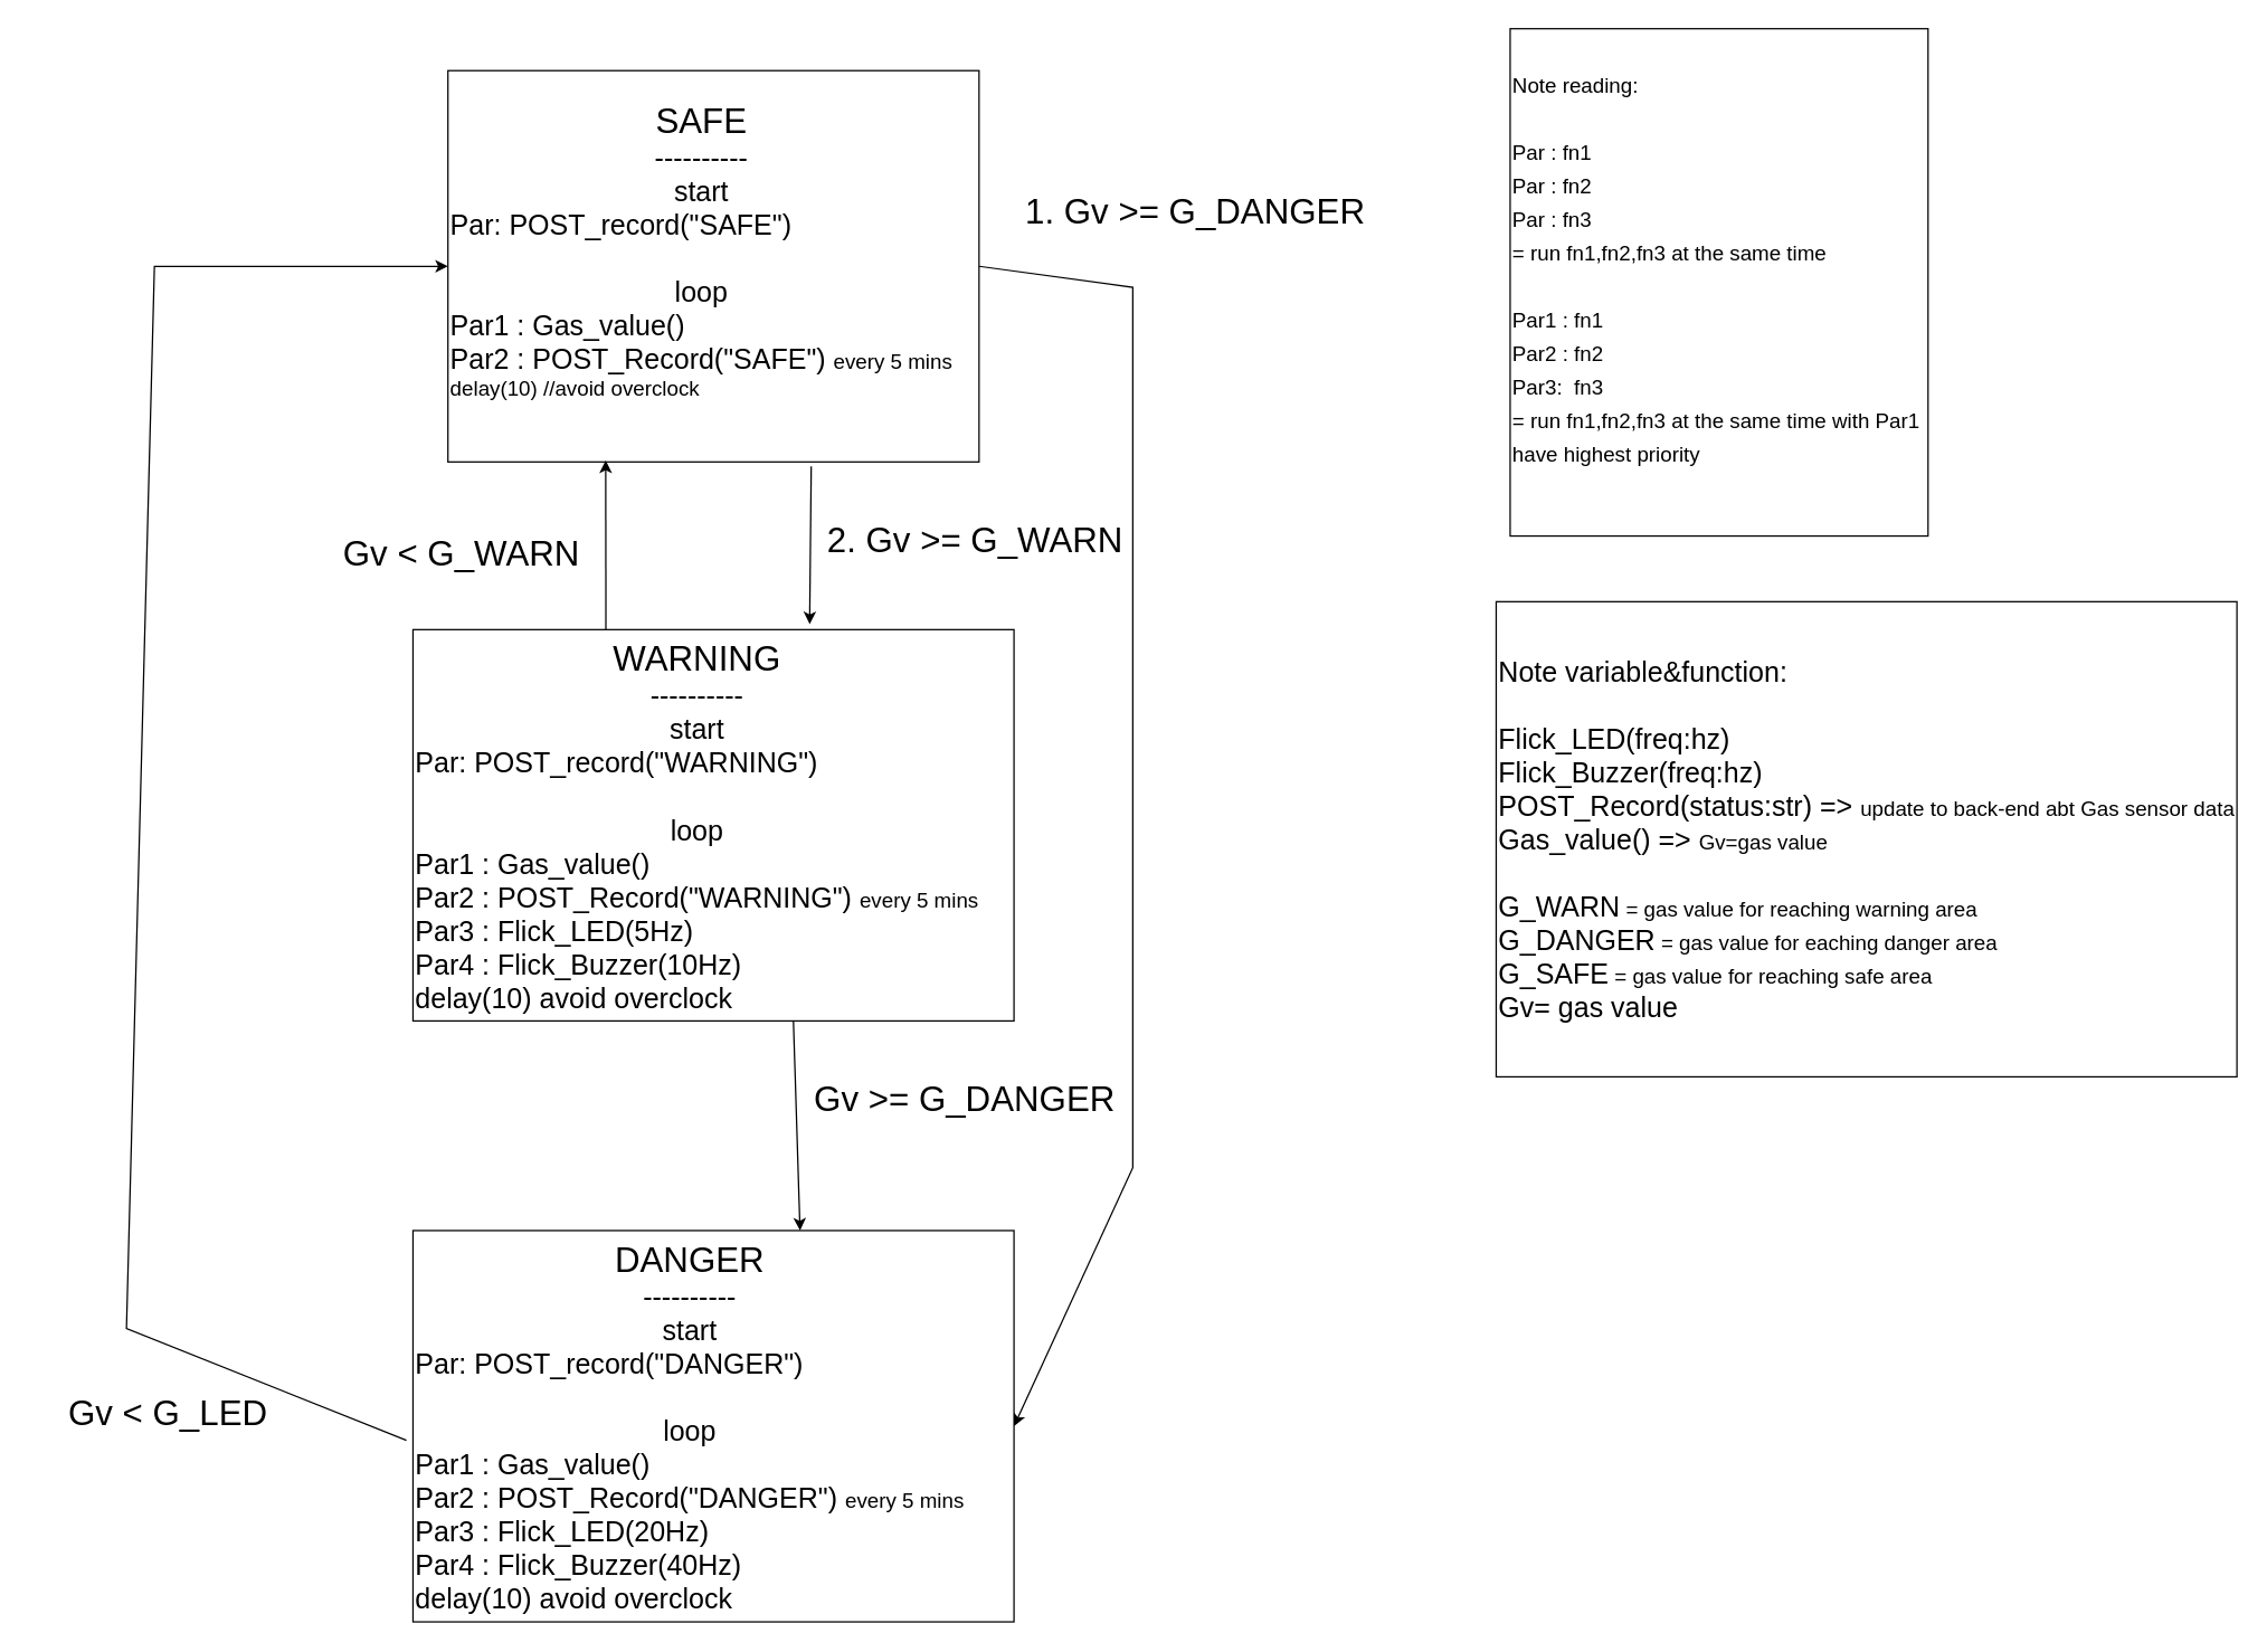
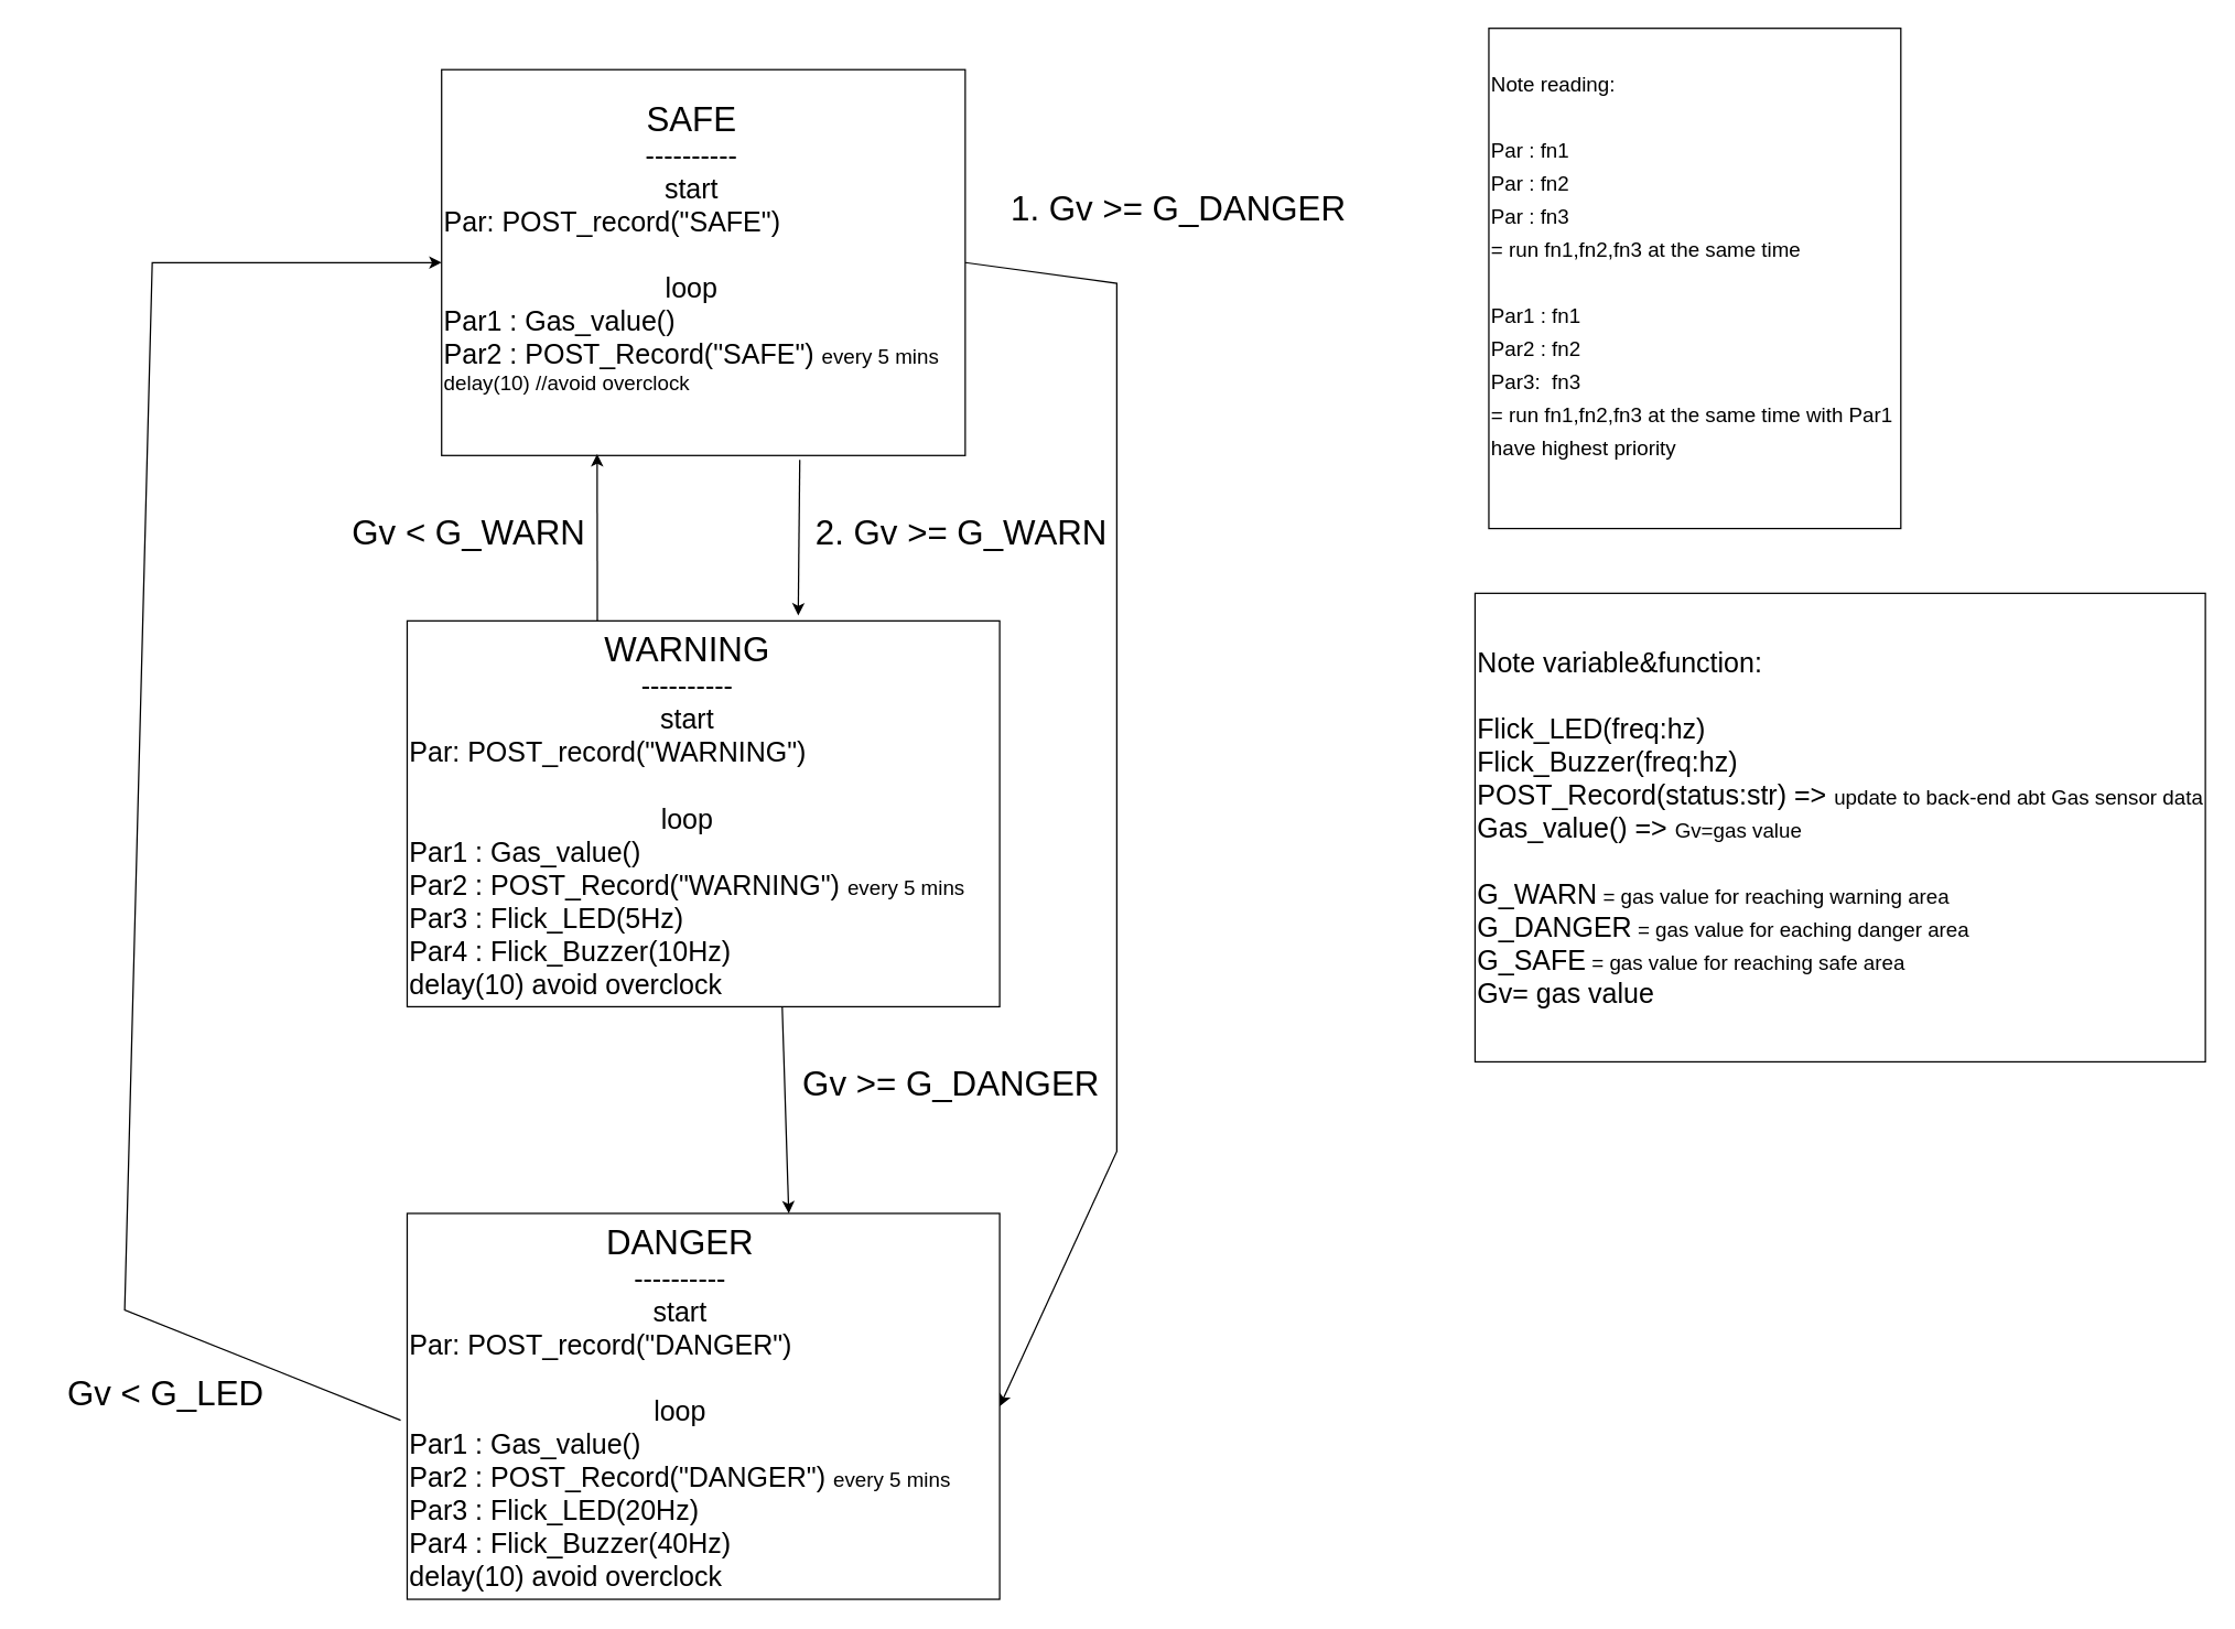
  <mxCell id="0" />
  <mxCell id="1" parent="0" />
  <mxCell id="2" value="&lt;div style=&quot;text-align: center;&quot;&gt;&lt;span style=&quot;background-color: initial;&quot;&gt;&lt;font style=&quot;font-size: 25px;&quot;&gt;SAFE&lt;/font&gt;&lt;/span&gt;&lt;/div&gt;&lt;div style=&quot;text-align: center; font-size: 20px;&quot;&gt;&lt;span style=&quot;background-color: initial;&quot;&gt;&lt;font style=&quot;font-size: 20px;&quot;&gt;----------&lt;/font&gt;&lt;/span&gt;&lt;/div&gt;&lt;div style=&quot;text-align: center; font-size: 20px;&quot;&gt;start&lt;/div&gt;&lt;div style=&quot;font-size: 20px;&quot;&gt;Par: POST_record(&quot;SAFE&quot;)&lt;/div&gt;&lt;div style=&quot;font-size: 20px;&quot;&gt;&lt;br&gt;&lt;/div&gt;&lt;div style=&quot;text-align: center; font-size: 20px;&quot;&gt;&lt;font style=&quot;font-size: 20px;&quot;&gt;loop&lt;/font&gt;&lt;/div&gt;&lt;div style=&quot;font-size: 20px;&quot;&gt;Par1 : Gas_value()&lt;br&gt;&lt;/div&gt;&lt;div style=&quot;&quot;&gt;&lt;font style=&quot;font-size: 20px;&quot;&gt;Par2 : POST_Record(&quot;SAFE&quot;) &lt;/font&gt;&lt;font style=&quot;font-size: 15px;&quot;&gt;every 5 mins&lt;/font&gt;&lt;/div&gt;&lt;div style=&quot;&quot;&gt;&lt;span style=&quot;font-size: 15px;&quot;&gt;delay(10) //avoid overclock&lt;/span&gt;&lt;/div&gt;&lt;div style=&quot;font-size: 20px;&quot;&gt;&lt;br&gt;&lt;/div&gt;" style="rounded=0;whiteSpace=wrap;html=1;align=left;" parent="1" vertex="1"><mxGeometry x="320" y="50" width="380" height="280" as="geometry" /></mxCell>
  <mxCell id="3" value="" style="endArrow=classic;html=1;rounded=0;fontSize=15;exitX=1;exitY=0.5;exitDx=0;exitDy=0;entryX=1;entryY=0.5;entryDx=0;entryDy=0;" parent="1" source="2" target="9" edge="1"><mxGeometry width="50" height="50" relative="1" as="geometry"><mxPoint x="640" y="340" as="sourcePoint" /><mxPoint x="570" y="835" as="targetPoint" /><Array as="points"><mxPoint x="810" y="205" /><mxPoint x="810" y="835" /></Array></mxGeometry></mxCell>
  <mxCell id="4" value="" style="endArrow=classic;html=1;rounded=0;fontSize=20;entryX=0.66;entryY=-0.014;entryDx=0;entryDy=0;exitX=0.684;exitY=1.011;exitDx=0;exitDy=0;entryPerimeter=0;exitPerimeter=0;" parent="1" source="2" target="8" edge="1"><mxGeometry width="50" height="50" relative="1" as="geometry"><mxPoint x="520" y="470" as="sourcePoint" /><mxPoint x="589.25" y="376.35" as="targetPoint" /></mxGeometry></mxCell>
  <mxCell id="5" value="" style="endArrow=classic;html=1;rounded=0;fontSize=20;exitX=-0.011;exitY=0.536;exitDx=0;exitDy=0;exitPerimeter=0;entryX=0;entryY=0.5;entryDx=0;entryDy=0;" parent="1" source="9" target="2" edge="1"><mxGeometry width="50" height="50" relative="1" as="geometry"><mxPoint x="417.3" y="841.75" as="sourcePoint" /><mxPoint x="370" y="180" as="targetPoint" /><Array as="points"><mxPoint x="90" y="950" /><mxPoint x="110" y="190" /></Array></mxGeometry></mxCell>
  <mxCell id="6" value="&lt;font style=&quot;font-size: 15px;&quot;&gt;Note reading:&lt;br&gt;&lt;br&gt;Par : fn1&lt;br&gt;Par : fn2&lt;br&gt;Par : fn3&lt;br&gt;= run fn1,fn2,fn3 at the same time&amp;nbsp;&lt;br&gt;&lt;br&gt;Par1 : fn1&lt;br&gt;Par2 : fn2&lt;br&gt;Par3:&amp;nbsp; fn3&lt;br&gt;= run fn1,fn2,fn3 at the same time with Par1 have highest priority&lt;br&gt;&lt;br&gt;&lt;/font&gt;" style="rounded=0;whiteSpace=wrap;html=1;fontSize=20;align=left;" parent="1" vertex="1"><mxGeometry x="1080" y="20" width="299" height="363" as="geometry" /></mxCell>
  <mxCell id="7" value="Note variable&amp;amp;function:&lt;br&gt;&lt;br&gt;Flick_LED(freq:hz)&lt;br&gt;Flick_Buzzer(freq:hz)&lt;br&gt;POST_Record(status:str) =&amp;gt; &lt;font style=&quot;&quot;&gt;&lt;span style=&quot;font-size: 15px;&quot;&gt;update to back-end abt Gas sensor data&lt;br&gt;&lt;/span&gt;Gas_value() =&amp;gt; &lt;font style=&quot;font-size: 15px;&quot;&gt;Gv=gas value&lt;/font&gt;&lt;br&gt;&lt;br&gt;&lt;font style=&quot;font-size: 20px;&quot;&gt;G_WARN&lt;/font&gt;&lt;/font&gt;&lt;font style=&quot;&quot;&gt;&lt;span style=&quot;font-size: 15px;&quot;&gt;&amp;nbsp;= gas value for reaching warning area&lt;/span&gt;&lt;br&gt;&lt;font style=&quot;font-size: 20px;&quot;&gt;G_DANGER&lt;/font&gt;&lt;/font&gt;&lt;font style=&quot;&quot;&gt;&lt;span style=&quot;font-size: 15px;&quot;&gt;&amp;nbsp;= gas value for eaching danger area&lt;/span&gt;&lt;br&gt;&lt;font style=&quot;font-size: 20px;&quot;&gt;G_SAFE&lt;/font&gt;&lt;/font&gt;&lt;font style=&quot;&quot;&gt;&lt;span style=&quot;font-size: 15px;&quot;&gt;&amp;nbsp;= gas value for reaching safe area&lt;/span&gt;&lt;br&gt;&lt;font style=&quot;font-size: 20px;&quot;&gt;Gv= gas value&lt;/font&gt;&lt;br&gt;&lt;/font&gt;" style="rounded=0;whiteSpace=wrap;html=1;fontSize=20;align=left;" vertex="1" parent="1"><mxGeometry x="1070" y="430" width="530" height="340" as="geometry" /></mxCell>
  <mxCell id="8" value="&lt;div style=&quot;text-align: center;&quot;&gt;&lt;span style=&quot;background-color: initial;&quot;&gt;&lt;font style=&quot;font-size: 25px;&quot;&gt;WARNING&lt;/font&gt;&lt;/span&gt;&lt;/div&gt;&lt;div style=&quot;text-align: center; font-size: 20px;&quot;&gt;&lt;span style=&quot;background-color: initial;&quot;&gt;&lt;font style=&quot;font-size: 20px;&quot;&gt;----------&lt;/font&gt;&lt;/span&gt;&lt;/div&gt;&lt;div style=&quot;text-align: center; font-size: 20px;&quot;&gt;start&lt;/div&gt;&lt;div style=&quot;font-size: 20px;&quot;&gt;Par: POST_record(&quot;WARNING&quot;)&lt;/div&gt;&lt;div style=&quot;font-size: 20px;&quot;&gt;&lt;br&gt;&lt;/div&gt;&lt;div style=&quot;text-align: center; font-size: 20px;&quot;&gt;&lt;font style=&quot;font-size: 20px;&quot;&gt;loop&lt;/font&gt;&lt;/div&gt;&lt;div style=&quot;font-size: 20px;&quot;&gt;Par1 : Gas_value()&lt;br&gt;&lt;/div&gt;&lt;div style=&quot;&quot;&gt;&lt;font style=&quot;font-size: 20px;&quot;&gt;Par2 : POST_Record(&quot;WARNING&quot;) &lt;/font&gt;&lt;font style=&quot;font-size: 15px;&quot;&gt;every 5 mins&lt;/font&gt;&lt;/div&gt;&lt;div style=&quot;font-size: 20px;&quot;&gt;Par3 : Flick_LED(5Hz)&lt;/div&gt;&lt;div style=&quot;font-size: 20px;&quot;&gt;Par4 : Flick_Buzzer(10Hz)&lt;/div&gt;&lt;div style=&quot;font-size: 20px;&quot;&gt;delay(10) avoid overclock&lt;/div&gt;" style="rounded=0;whiteSpace=wrap;html=1;align=left;" vertex="1" parent="1"><mxGeometry x="295" y="450" width="430" height="280" as="geometry" /></mxCell>
  <mxCell id="9" value="&lt;div style=&quot;text-align: center;&quot;&gt;&lt;span style=&quot;background-color: initial;&quot;&gt;&lt;font style=&quot;font-size: 25px;&quot;&gt;DANGER&lt;/font&gt;&lt;/span&gt;&lt;/div&gt;&lt;div style=&quot;text-align: center; font-size: 20px;&quot;&gt;&lt;span style=&quot;background-color: initial;&quot;&gt;&lt;font style=&quot;font-size: 20px;&quot;&gt;----------&lt;/font&gt;&lt;/span&gt;&lt;/div&gt;&lt;div style=&quot;text-align: center; font-size: 20px;&quot;&gt;start&lt;/div&gt;&lt;div style=&quot;font-size: 20px;&quot;&gt;Par: POST_record(&quot;DANGER&quot;)&lt;/div&gt;&lt;div style=&quot;font-size: 20px;&quot;&gt;&lt;br&gt;&lt;/div&gt;&lt;div style=&quot;text-align: center; font-size: 20px;&quot;&gt;&lt;font style=&quot;font-size: 20px;&quot;&gt;loop&lt;/font&gt;&lt;/div&gt;&lt;div style=&quot;font-size: 20px;&quot;&gt;Par1 : Gas_value()&lt;br&gt;&lt;/div&gt;&lt;div style=&quot;&quot;&gt;&lt;font style=&quot;font-size: 20px;&quot;&gt;Par2 : POST_Record(&quot;DANGER&quot;) &lt;/font&gt;&lt;font style=&quot;font-size: 15px;&quot;&gt;every 5 mins&lt;/font&gt;&lt;/div&gt;&lt;div style=&quot;font-size: 20px;&quot;&gt;Par3 : Flick_LED(20Hz)&lt;/div&gt;&lt;div style=&quot;font-size: 20px;&quot;&gt;Par4 : Flick_Buzzer(40Hz)&lt;/div&gt;&lt;div style=&quot;font-size: 20px;&quot;&gt;delay(10) avoid overclock&lt;/div&gt;" style="rounded=0;whiteSpace=wrap;html=1;align=left;" vertex="1" parent="1"><mxGeometry x="295" y="880" width="430" height="280" as="geometry" /></mxCell>
  <mxCell id="10" value="" style="endArrow=classic;html=1;rounded=0;fontSize=25;exitX=0.321;exitY=0;exitDx=0;exitDy=0;exitPerimeter=0;entryX=0.297;entryY=0.996;entryDx=0;entryDy=0;entryPerimeter=0;" edge="1" parent="1" source="8" target="2"><mxGeometry width="50" height="50" relative="1" as="geometry"><mxPoint x="860" y="590" as="sourcePoint" /><mxPoint x="910" y="540" as="targetPoint" /></mxGeometry></mxCell>
  <mxCell id="11" value="" style="endArrow=classic;html=1;rounded=0;fontSize=25;exitX=0.633;exitY=1;exitDx=0;exitDy=0;exitPerimeter=0;entryX=0.644;entryY=0;entryDx=0;entryDy=0;entryPerimeter=0;" edge="1" parent="1" source="8" target="9"><mxGeometry width="50" height="50" relative="1" as="geometry"><mxPoint x="860" y="690" as="sourcePoint" /><mxPoint x="910" y="640" as="targetPoint" /></mxGeometry></mxCell>
  <mxCell id="12" value="1. Gv &amp;gt;= G_DANGER" style="text;html=1;strokeColor=none;fillColor=none;align=center;verticalAlign=middle;whiteSpace=wrap;rounded=0;fontSize=25;" vertex="1" parent="1"><mxGeometry x="720" y="135" width="270" height="30" as="geometry" /></mxCell>
  <mxCell id="13" value="Gv &amp;lt; G_LED" style="text;html=1;strokeColor=none;fillColor=none;align=center;verticalAlign=middle;whiteSpace=wrap;rounded=0;fontSize=25;" vertex="1" parent="1"><mxGeometry x="20" y="970" width="200" height="80" as="geometry" /></mxCell>
  <mxCell id="14" value="2. Gv &amp;gt;= G_WARN" style="text;html=1;strokeColor=none;fillColor=none;align=center;verticalAlign=middle;whiteSpace=wrap;rounded=0;fontSize=25;" vertex="1" parent="1"><mxGeometry x="580" y="370" width="235" height="30" as="geometry" /></mxCell>
- <mxCell id="15" value="Gv &amp;lt; G_WARN" style="text;html=1;strokeColor=none;fillColor=none;align=center;verticalAlign=middle;whiteSpace=wrap;rounded=0;fontSize=25;" vertex="1" parent="1"><mxGeometry x="220" y="380" width="220" height="30" as="geometry" /></mxCell>
+ <mxCell id="15" value="Gv &amp;lt; G_WARN" style="text;html=1;strokeColor=none;fillColor=none;align=center;verticalAlign=middle;whiteSpace=wrap;rounded=0;fontSize=25;" vertex="1" parent="1"><mxGeometry x="230" y="370" width="220" height="30" as="geometry" /></mxCell>
  <mxCell id="16" value="Gv &amp;gt;= G_DANGER" style="text;html=1;strokeColor=none;fillColor=none;align=center;verticalAlign=middle;whiteSpace=wrap;rounded=0;fontSize=25;" vertex="1" parent="1"><mxGeometry x="570" y="770" width="240" height="30" as="geometry" /></mxCell>
